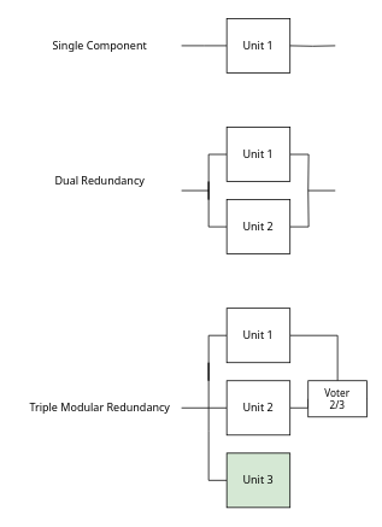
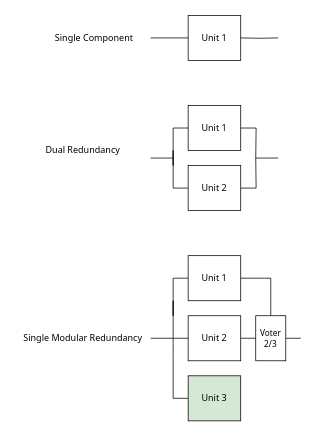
  <mxCell id="0" />
  <mxCell id="1" parent="0" />
  <mxCell id="2" style="edgeStyle=orthogonalEdgeStyle;rounded=0;orthogonalLoop=1;jettySize=auto;html=1;exitX=0;exitY=0.5;exitDx=0;exitDy=0;fontFamily=Noto Sans;fontSource=https%3A%2F%2Ffonts.googleapis.com%2Fcss%3Ffamily%3DNoto%2BSans;endArrow=none;endFill=0;" parent="1" source="3" edge="1"><mxGeometry relative="1" as="geometry"><mxPoint x="200" y="50" as="targetPoint" /></mxGeometry></mxCell>
  <mxCell id="3" value="Unit 1" style="rounded=0;whiteSpace=wrap;html=1;fontFamily=Noto Sans;fontSource=https%3A%2F%2Ffonts.googleapis.com%2Fcss%3Ffamily%3DNoto%2BSans;" parent="1" vertex="1"><mxGeometry x="250" y="20" width="70" height="60" as="geometry" /></mxCell>
  <mxCell id="4" style="edgeStyle=orthogonalEdgeStyle;rounded=0;orthogonalLoop=1;jettySize=auto;html=1;fontFamily=Noto Sans;fontSource=https%3A%2F%2Ffonts.googleapis.com%2Fcss%3Ffamily%3DNoto%2BSans;endArrow=none;endFill=0;entryX=1;entryY=0.5;entryDx=0;entryDy=0;" parent="1" target="3" edge="1"><mxGeometry relative="1" as="geometry"><mxPoint x="210" y="60" as="targetPoint" /><mxPoint x="370" y="50" as="sourcePoint" /></mxGeometry></mxCell>
  <mxCell id="5" style="edgeStyle=orthogonalEdgeStyle;rounded=0;orthogonalLoop=1;jettySize=auto;html=1;exitX=0;exitY=0.5;exitDx=0;exitDy=0;fontFamily=Noto Sans;fontSource=https%3A%2F%2Ffonts.googleapis.com%2Fcss%3Ffamily%3DNoto%2BSans;endArrow=none;endFill=0;" parent="1" source="7" edge="1"><mxGeometry relative="1" as="geometry"><mxPoint x="230" y="210" as="targetPoint" /></mxGeometry></mxCell>
  <mxCell id="6" style="edgeStyle=orthogonalEdgeStyle;rounded=0;orthogonalLoop=1;jettySize=auto;html=1;exitX=1;exitY=0.5;exitDx=0;exitDy=0;fontFamily=Noto Sans;fontSource=https%3A%2F%2Ffonts.googleapis.com%2Fcss%3Ffamily%3DNoto%2BSans;endArrow=none;endFill=0;" parent="1" source="7" edge="1"><mxGeometry relative="1" as="geometry"><mxPoint x="340" y="210" as="targetPoint" /></mxGeometry></mxCell>
  <mxCell id="7" value="Unit 1" style="rounded=0;whiteSpace=wrap;html=1;fontFamily=Noto Sans;fontSource=https%3A%2F%2Ffonts.googleapis.com%2Fcss%3Ffamily%3DNoto%2BSans;" parent="1" vertex="1"><mxGeometry x="250" y="140" width="70" height="60" as="geometry" /></mxCell>
  <mxCell id="8" style="edgeStyle=orthogonalEdgeStyle;rounded=0;orthogonalLoop=1;jettySize=auto;html=1;exitX=0;exitY=0.5;exitDx=0;exitDy=0;fontFamily=Noto Sans;fontSource=https%3A%2F%2Ffonts.googleapis.com%2Fcss%3Ffamily%3DNoto%2BSans;endArrow=none;endFill=0;" parent="1" source="10" edge="1"><mxGeometry relative="1" as="geometry"><mxPoint x="230" y="210" as="targetPoint" /></mxGeometry></mxCell>
  <mxCell id="9" style="edgeStyle=orthogonalEdgeStyle;rounded=0;orthogonalLoop=1;jettySize=auto;html=1;exitX=1;exitY=0.5;exitDx=0;exitDy=0;fontFamily=Noto Sans;fontSource=https%3A%2F%2Ffonts.googleapis.com%2Fcss%3Ffamily%3DNoto%2BSans;endArrow=none;endFill=0;" parent="1" source="10" edge="1"><mxGeometry relative="1" as="geometry"><mxPoint x="340" y="210" as="targetPoint" /></mxGeometry></mxCell>
  <mxCell id="10" value="Unit 2" style="rounded=0;whiteSpace=wrap;html=1;fontFamily=Noto Sans;fontSource=https%3A%2F%2Ffonts.googleapis.com%2Fcss%3Ffamily%3DNoto%2BSans;" parent="1" vertex="1"><mxGeometry x="250" y="220" width="70" height="60" as="geometry" /></mxCell>
  <mxCell id="11" style="edgeStyle=orthogonalEdgeStyle;rounded=0;orthogonalLoop=1;jettySize=auto;html=1;fontFamily=Noto Sans;fontSource=https%3A%2F%2Ffonts.googleapis.com%2Fcss%3Ffamily%3DNoto%2BSans;endArrow=none;endFill=0;" parent="1" edge="1"><mxGeometry relative="1" as="geometry"><mxPoint x="200" y="210" as="targetPoint" /><mxPoint x="230" y="210" as="sourcePoint" /></mxGeometry></mxCell>
  <mxCell id="12" style="edgeStyle=orthogonalEdgeStyle;rounded=0;orthogonalLoop=1;jettySize=auto;html=1;fontFamily=Noto Sans;fontSource=https%3A%2F%2Ffonts.googleapis.com%2Fcss%3Ffamily%3DNoto%2BSans;endArrow=none;endFill=0;" parent="1" edge="1"><mxGeometry relative="1" as="geometry"><mxPoint x="340" y="210" as="targetPoint" /><mxPoint x="370" y="210" as="sourcePoint" /></mxGeometry></mxCell>
  <mxCell id="13" style="edgeStyle=orthogonalEdgeStyle;rounded=0;orthogonalLoop=1;jettySize=auto;html=1;exitX=0;exitY=0.5;exitDx=0;exitDy=0;fontFamily=Noto Sans;fontSource=https%3A%2F%2Ffonts.googleapis.com%2Fcss%3Ffamily%3DNoto%2BSans;endArrow=none;endFill=0;" parent="1" source="15" edge="1"><mxGeometry relative="1" as="geometry"><mxPoint x="230" y="410" as="targetPoint" /></mxGeometry></mxCell>
  <mxCell id="14" style="edgeStyle=orthogonalEdgeStyle;rounded=0;orthogonalLoop=1;jettySize=auto;html=1;exitX=1;exitY=0.5;exitDx=0;exitDy=0;entryX=0.5;entryY=0;entryDx=0;entryDy=0;fontFamily=Noto Sans;fontSource=https%3A%2F%2Ffonts.googleapis.com%2Fcss%3Ffamily%3DNoto%2BSans;endArrow=none;endFill=0;" parent="1" source="15" target="23" edge="1"><mxGeometry relative="1" as="geometry" /></mxCell>
  <mxCell id="15" value="Unit 1" style="rounded=0;whiteSpace=wrap;html=1;fontFamily=Noto Sans;fontSource=https%3A%2F%2Ffonts.googleapis.com%2Fcss%3Ffamily%3DNoto%2BSans;" parent="1" vertex="1"><mxGeometry x="250" y="340" width="70" height="60" as="geometry" /></mxCell>
  <mxCell id="16" style="edgeStyle=orthogonalEdgeStyle;rounded=0;orthogonalLoop=1;jettySize=auto;html=1;exitX=0;exitY=0.5;exitDx=0;exitDy=0;fontFamily=Noto Sans;fontSource=https%3A%2F%2Ffonts.googleapis.com%2Fcss%3Ffamily%3DNoto%2BSans;endArrow=none;endFill=0;" parent="1" source="18" edge="1"><mxGeometry relative="1" as="geometry"><mxPoint x="230" y="410" as="targetPoint" /></mxGeometry></mxCell>
  <mxCell id="17" style="edgeStyle=orthogonalEdgeStyle;rounded=0;orthogonalLoop=1;jettySize=auto;html=1;exitX=1;exitY=0.5;exitDx=0;exitDy=0;entryX=0;entryY=0.5;entryDx=0;entryDy=0;fontFamily=Noto Sans;fontSource=https%3A%2F%2Ffonts.googleapis.com%2Fcss%3Ffamily%3DNoto%2BSans;endArrow=none;endFill=0;" parent="1" source="18" target="23" edge="1"><mxGeometry relative="1" as="geometry" /></mxCell>
  <mxCell id="18" value="Unit 2" style="rounded=0;whiteSpace=wrap;html=1;fontFamily=Noto Sans;fontSource=https%3A%2F%2Ffonts.googleapis.com%2Fcss%3Ffamily%3DNoto%2BSans;" parent="1" vertex="1"><mxGeometry x="250" y="420" width="70" height="60" as="geometry" /></mxCell>
  <mxCell id="19" style="edgeStyle=orthogonalEdgeStyle;rounded=0;orthogonalLoop=1;jettySize=auto;html=1;exitX=0;exitY=0.5;exitDx=0;exitDy=0;fontFamily=Noto Sans;fontSource=https%3A%2F%2Ffonts.googleapis.com%2Fcss%3Ffamily%3DNoto%2BSans;endArrow=none;endFill=0;" parent="1" source="20" edge="1"><mxGeometry relative="1" as="geometry"><mxPoint x="230" y="450" as="targetPoint" /></mxGeometry></mxCell>
  <mxCell id="20" value="Unit 3" style="rounded=0;whiteSpace=wrap;html=1;fontFamily=Noto Sans;fontSource=https%3A%2F%2Ffonts.googleapis.com%2Fcss%3Ffamily%3DNoto%2BSans;fillColor=#d5e8d4;" parent="1" vertex="1"><mxGeometry x="250" y="500" width="70" height="60" as="geometry" /></mxCell>
  <mxCell id="21" style="edgeStyle=orthogonalEdgeStyle;rounded=0;orthogonalLoop=1;jettySize=auto;html=1;fontFamily=Noto Sans;fontSource=https%3A%2F%2Ffonts.googleapis.com%2Fcss%3Ffamily%3DNoto%2BSans;endArrow=none;endFill=0;" parent="1" edge="1"><mxGeometry relative="1" as="geometry"><mxPoint x="200" y="450" as="targetPoint" /><mxPoint x="230" y="450" as="sourcePoint" /></mxGeometry></mxCell>
  <mxCell id="22" style="edgeStyle=orthogonalEdgeStyle;rounded=0;orthogonalLoop=1;jettySize=auto;html=1;exitX=1;exitY=0.5;exitDx=0;exitDy=0;fontFamily=Noto Sans;fontSource=https%3A%2F%2Ffonts.googleapis.com%2Fcss%3Ffamily%3DNoto%2BSans;endArrow=none;endFill=0;" parent="1" source="23" edge="1"><mxGeometry relative="1" as="geometry"><mxPoint x="400" y="450" as="targetPoint" /></mxGeometry></mxCell>
- <mxCell id="23" value="&lt;div style=&quot;font-size: 11px&quot;&gt;Voter&lt;/div&gt;&lt;div style=&quot;font-size: 11px&quot;&gt;2/3&lt;br style=&quot;font-size: 11px&quot;&gt;&lt;/div&gt;" style="rounded=0;whiteSpace=wrap;html=1;fontFamily=Noto Sans;fontSource=https%3A%2F%2Ffonts.googleapis.com%2Fcss%3Ffamily%3DNoto%2BSans;fontSize=11;" parent="1" vertex="1"><mxGeometry x="340" y="420" width="65" height="40" as="geometry" /></mxCell>
- <mxCell id="24" value="Single Component" style="text;html=1;strokeColor=none;fillColor=none;align=center;verticalAlign=middle;whiteSpace=wrap;rounded=0;fontFamily=Noto Sans;fontSource=https%3A%2F%2Ffonts.googleapis.com%2Fcss%3Ffamily%3DNoto%2BSans;fontSize=12;" parent="1" vertex="1"><mxGeometry x="50" y="40" width="120" height="20" as="geometry" /></mxCell>
+ <mxCell id="23" value="&lt;div style=&quot;font-size: 11px&quot;&gt;Voter&lt;/div&gt;&lt;div style=&quot;font-size: 11px&quot;&gt;2/3&lt;br style=&quot;font-size: 11px&quot;&gt;&lt;/div&gt;" style="rounded=0;whiteSpace=wrap;html=1;fontFamily=Noto Sans;fontSource=https%3A%2F%2Ffonts.googleapis.com%2Fcss%3Ffamily%3DNoto%2BSans;fontSize=11;" parent="1" vertex="1"><mxGeometry x="340" y="420" width="40" height="60" as="geometry" /></mxCell>
+ <mxCell id="24" value="Single Component" style="text;html=1;strokeColor=none;fillColor=none;align=center;verticalAlign=middle;whiteSpace=wrap;rounded=0;fontFamily=Noto Sans;fontSource=https%3A%2F%2Ffonts.googleapis.com%2Fcss%3Ffamily%3DNoto%2BSans;fontSize=12;" parent="1" vertex="1"><mxGeometry x="65" y="40" width="120" height="20" as="geometry" /></mxCell>
  <mxCell id="25" value="Dual Redundancy" style="text;html=1;strokeColor=none;fillColor=none;align=center;verticalAlign=middle;whiteSpace=wrap;rounded=0;fontFamily=Noto Sans;fontSource=https%3A%2F%2Ffonts.googleapis.com%2Fcss%3Ffamily%3DNoto%2BSans;fontSize=12;" parent="1" vertex="1"><mxGeometry x="50" y="190" width="120" height="20" as="geometry" /></mxCell>
- <mxCell id="26" value="Triple Modular Redundancy" style="text;html=1;strokeColor=none;fillColor=none;align=center;verticalAlign=middle;whiteSpace=wrap;rounded=0;fontFamily=Noto Sans;fontSource=https%3A%2F%2Ffonts.googleapis.com%2Fcss%3Ffamily%3DNoto%2BSans;fontSize=12;" parent="1" vertex="1"><mxGeometry x="20" y="440" width="180" height="20" as="geometry" /></mxCell>
+ <mxCell id="26" value="Single Modular Redundancy" style="text;html=1;strokeColor=none;fillColor=none;align=center;verticalAlign=middle;whiteSpace=wrap;rounded=0;fontFamily=Noto Sans;fontSource=https%3A%2F%2Ffonts.googleapis.com%2Fcss%3Ffamily%3DNoto%2BSans;fontSize=12;" parent="1" vertex="1"><mxGeometry x="20" y="440" width="180" height="20" as="geometry" /></mxCell>
